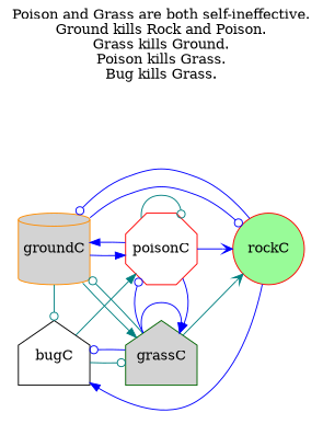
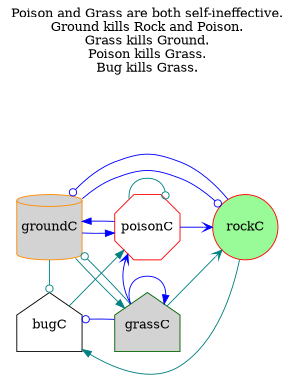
  digraph {
    fontname="DejaVu Serif"
    label="Poison and Grass are both self-ineffective.\nGround kills Rock and Poison.\nGrass kills Ground.\nPoison kills Grass.\nBug kills Grass."
    labeljust=l
    labelloc=top
    rankdir=LR
    node [color=red fillcolor=white fixedsize=true fontname="DejaVu Serif" shape=house style=filled]
    edge [arrowhead=odot color=blue fontname="DejaVu Serif"]
    bugC [color=black height=1 width=1]
    groundC [color=darkorange fillcolor=lightgrey height=1 shape=cylinder width=1]
    poisonC [height=1 shape=octagon width=1]
    grassC [color=darkgreen fillcolor=lightgrey height=1 width=1]
    rockC [fillcolor=palegreen height=1 shape=ellipse width=1]
    subgraph sub_1 {
      rank=same
      bugC
      groundC
    }
    subgraph sub_2 {
      rank=same
      poisonC
      grassC
    }
    subgraph sub_3 {
      rank=same
      rockC
    }
    bugC -> poisonC [arrowhead=normal color=teal]
-   bugC -> grassC [color=teal]
    groundC -> bugC [color=teal]
    groundC -> poisonC [arrowhead=normal]
    groundC -> grassC [arrowhead=normal color=teal]
    groundC -> rockC
    poisonC -> groundC [arrowhead=normal]
    poisonC -> poisonC [color=teal]
-   poisonC -> grassC [arrowhead=normal]
    poisonC -> rockC [arrowhead=vee]
    grassC -> bugC
    grassC -> groundC [color=teal]
-   grassC -> poisonC
+   grassC -> poisonC [arrowhead=vee]
    grassC -> grassC [arrowhead=normal]
    grassC -> rockC [arrowhead=vee color=teal]
-   rockC -> bugC [arrowhead=normal]
+   rockC -> bugC [arrowhead=normal color=teal]
    rockC -> groundC
  }
